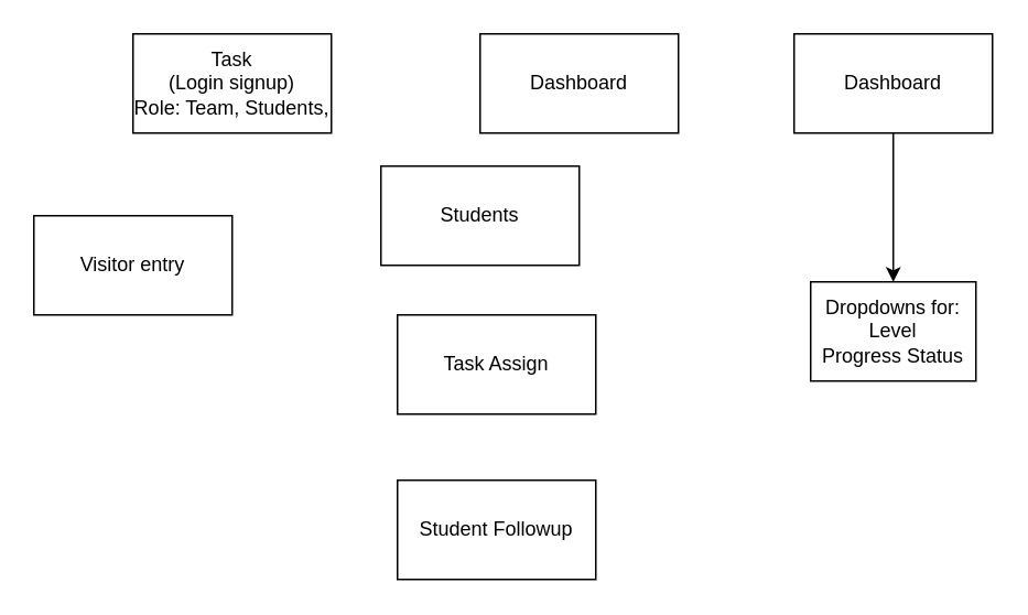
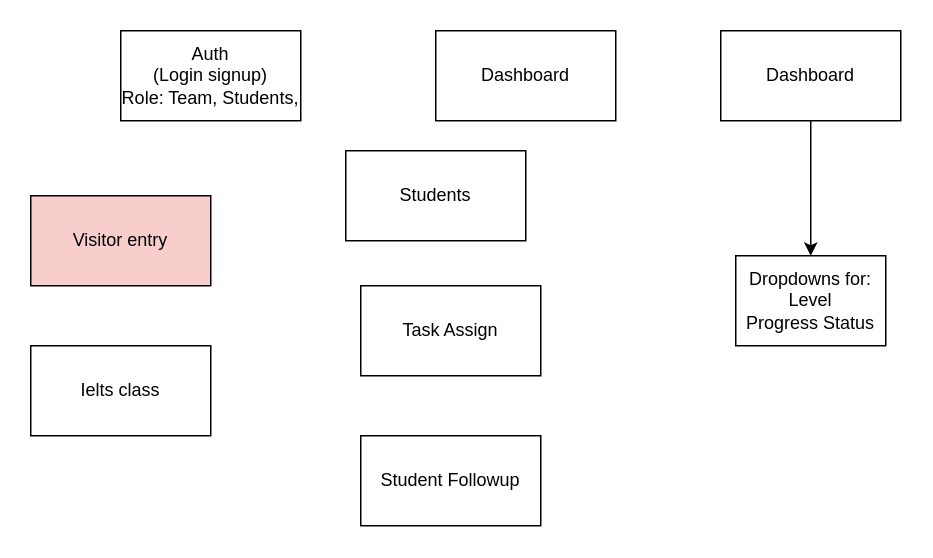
  <mxCell id="0" />
  <mxCell id="1" parent="0" />
- <mxCell id="2" value="Task&lt;br&gt;(Login signup)&lt;br&gt;Role: Team, Students," style="rounded=0;whiteSpace=wrap;html=1;" vertex="1" parent="1"><mxGeometry x="80" y="20" width="120" height="60" as="geometry" /></mxCell>
+ <mxCell id="2" value="Auth&lt;br&gt;(Login signup)&lt;br&gt;Role: Team, Students," style="rounded=0;whiteSpace=wrap;html=1;" vertex="1" parent="1"><mxGeometry x="80" y="20" width="120" height="60" as="geometry" /></mxCell>
  <mxCell id="3" value="Dashboard" style="rounded=0;whiteSpace=wrap;html=1;" vertex="1" parent="1"><mxGeometry x="290" y="20" width="120" height="60" as="geometry" /></mxCell>
  <mxCell id="4" style="edgeStyle=orthogonalEdgeStyle;rounded=0;orthogonalLoop=1;jettySize=auto;html=1;" edge="1" parent="1" source="5" target="6"><mxGeometry relative="1" as="geometry" /></mxCell>
  <mxCell id="5" value="Dashboard" style="rounded=0;whiteSpace=wrap;html=1;" vertex="1" parent="1"><mxGeometry x="480" y="20" width="120" height="60" as="geometry" /></mxCell>
  <mxCell id="6" value="Dropdowns for:&lt;br&gt;Level&lt;br&gt;Progress Status" style="rounded=0;whiteSpace=wrap;html=1;" vertex="1" parent="1"><mxGeometry x="490" y="170" width="100" height="60" as="geometry" /></mxCell>
  <mxCell id="7" value="Task Assign" style="rounded=0;whiteSpace=wrap;html=1;" vertex="1" parent="1"><mxGeometry x="240" y="190" width="120" height="60" as="geometry" /></mxCell>
  <mxCell id="8" value="Student Followup" style="rounded=0;whiteSpace=wrap;html=1;" vertex="1" parent="1"><mxGeometry x="240" y="290" width="120" height="60" as="geometry" /></mxCell>
- <mxCell id="9" value="Visitor entry" style="rounded=0;whiteSpace=wrap;html=1;" vertex="1" parent="1"><mxGeometry x="20" y="130" width="120" height="60" as="geometry" /></mxCell>
+ <mxCell id="9" value="Visitor entry" style="rounded=0;whiteSpace=wrap;html=1;fillColor=#f8cecc;" vertex="1" parent="1"><mxGeometry x="20" y="130" width="120" height="60" as="geometry" /></mxCell>
+ <mxCell id="10" value="Ielts class" style="rounded=0;whiteSpace=wrap;html=1;" vertex="1" parent="1"><mxGeometry x="20" y="230" width="120" height="60" as="geometry" /></mxCell>
  <mxCell id="11" value="Students" style="rounded=0;whiteSpace=wrap;html=1;" vertex="1" parent="1"><mxGeometry x="230" y="100" width="120" height="60" as="geometry" /></mxCell>
